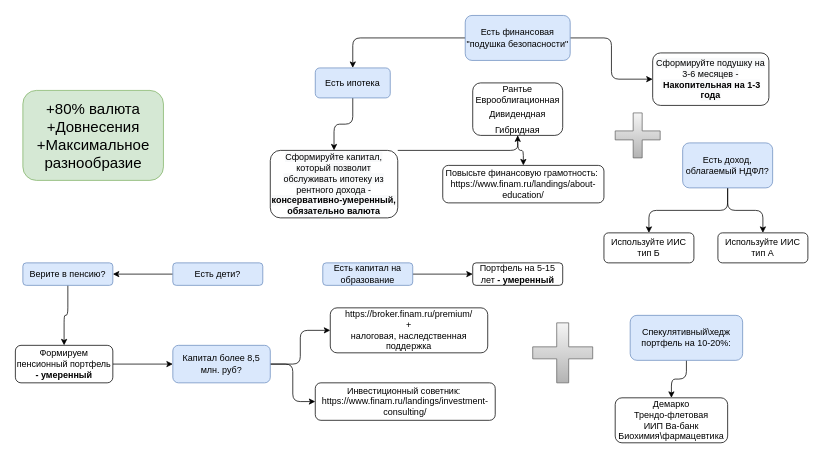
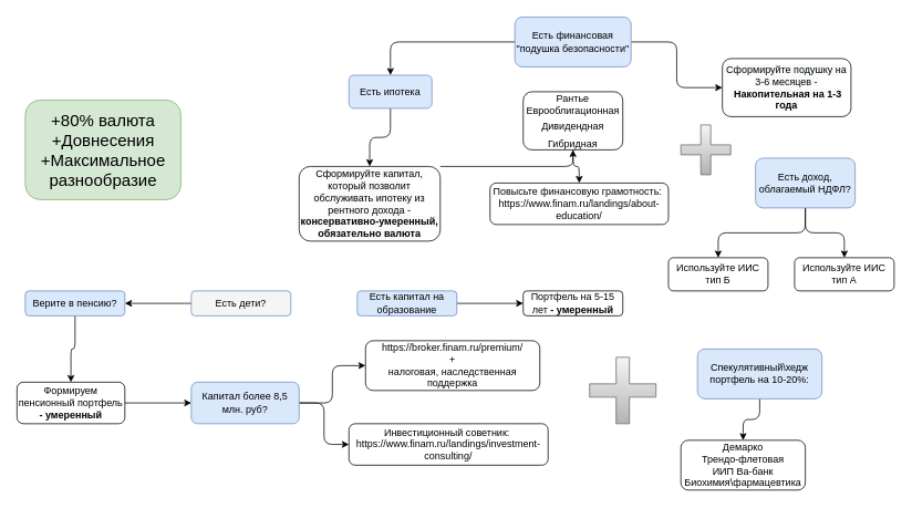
  <mxCell id="0" />
  <mxCell id="1" parent="0" />
  <mxCell id="2" value="" style="edgeStyle=orthogonalEdgeStyle;curved=0;rounded=1;sketch=0;orthogonalLoop=1;jettySize=auto;html=1;" parent="1" source="4" target="9" edge="1"><mxGeometry relative="1" as="geometry" /></mxCell>
  <mxCell id="3" value="" style="edgeStyle=orthogonalEdgeStyle;curved=0;rounded=1;sketch=0;orthogonalLoop=1;jettySize=auto;html=1;" parent="1" source="4" target="13" edge="1"><mxGeometry relative="1" as="geometry" /></mxCell>
  <mxCell id="4" value="&lt;font style=&quot;font-size: 12px&quot;&gt;Есть финансовая &quot;подушка безопасности&quot;&lt;/font&gt;" style="rounded=1;whiteSpace=wrap;html=1;fontSize=12;glass=0;strokeWidth=1;shadow=0;fillColor=#dae8fc;strokeColor=#6c8ebf;" parent="1" vertex="1"><mxGeometry x="620" y="20" width="140" height="60" as="geometry" /></mxCell>
  <mxCell id="5" value="" style="edgeStyle=orthogonalEdgeStyle;curved=0;rounded=1;sketch=0;orthogonalLoop=1;jettySize=auto;html=1;" parent="1" source="7" target="8" edge="1"><mxGeometry relative="1" as="geometry" /></mxCell>
  <mxCell id="6" value="" style="edgeStyle=orthogonalEdgeStyle;curved=0;rounded=1;sketch=0;orthogonalLoop=1;jettySize=auto;html=1;" parent="1" source="7" target="10" edge="1"><mxGeometry relative="1" as="geometry" /></mxCell>
  <mxCell id="7" value="&lt;font style=&quot;font-size: 12px&quot;&gt;Есть доход, облагаемый НДФЛ?&lt;/font&gt;" style="rounded=1;whiteSpace=wrap;html=1;fontSize=12;glass=0;strokeWidth=1;shadow=0;fillColor=#dae8fc;strokeColor=#6c8ebf;" parent="1" vertex="1"><mxGeometry x="910" y="190" width="120" height="60" as="geometry" /></mxCell>
  <mxCell id="8" value="&lt;font style=&quot;font-size: 12px&quot;&gt;Используйте ИИС тип А&lt;/font&gt;" style="rounded=1;whiteSpace=wrap;html=1;fontSize=12;glass=0;strokeWidth=1;shadow=0;" parent="1" vertex="1"><mxGeometry x="957" y="310" width="120" height="40" as="geometry" /></mxCell>
  <mxCell id="9" value="&lt;font style=&quot;font-size: 12px&quot;&gt;&lt;span style=&quot;color: rgb(0 , 0 , 0) ; font-family: &amp;#34;helvetica&amp;#34; ; font-style: normal ; font-weight: 400 ; letter-spacing: normal ; text-align: center ; text-indent: 0px ; text-transform: none ; word-spacing: 0px ; background-color: rgb(248 , 249 , 250) ; display: inline ; float: none&quot;&gt;Сформируйте подушку на 3-6 месяцев -&lt;span&gt;&amp;nbsp;&lt;/span&gt;&lt;/span&gt;&lt;b style=&quot;color: rgb(0 , 0 , 0) ; font-family: &amp;#34;helvetica&amp;#34; ; font-style: normal ; letter-spacing: normal ; text-align: center ; text-indent: 0px ; text-transform: none ; word-spacing: 0px ; background-color: rgb(248 , 249 , 250)&quot;&gt;Накопительная на 1-3 года&lt;/b&gt;&lt;br&gt;&lt;/font&gt;" style="whiteSpace=wrap;html=1;rounded=1;shadow=0;strokeWidth=1;glass=0;" parent="1" vertex="1"><mxGeometry x="870" y="70" width="155" height="70" as="geometry" /></mxCell>
  <mxCell id="10" value="&lt;font style=&quot;font-size: 12px&quot;&gt;Используйте ИИС тип Б&lt;/font&gt;" style="rounded=1;whiteSpace=wrap;html=1;fontSize=12;glass=0;strokeWidth=1;shadow=0;" parent="1" vertex="1"><mxGeometry x="805" y="310" width="120" height="40" as="geometry" /></mxCell>
  <mxCell id="11" value="&lt;span style=&quot;font-size: 26px&quot;&gt;&lt;br&gt;&lt;/span&gt;" style="edgeLabel;html=1;align=center;verticalAlign=middle;resizable=0;points=[];" parent="1" vertex="1" connectable="0"><mxGeometry x="520" y="40" as="geometry"><mxPoint x="38" y="166" as="offset" /></mxGeometry></mxCell>
  <mxCell id="12" value="" style="edgeStyle=orthogonalEdgeStyle;curved=0;rounded=1;sketch=0;orthogonalLoop=1;jettySize=auto;html=1;" parent="1" source="13" target="18" edge="1"><mxGeometry relative="1" as="geometry" /></mxCell>
  <mxCell id="13" value="&lt;font style=&quot;font-size: 12px&quot;&gt;Есть ипотека&lt;/font&gt;" style="rounded=1;whiteSpace=wrap;html=1;fontSize=12;glass=0;strokeWidth=1;shadow=0;fillColor=#dae8fc;strokeColor=#6c8ebf;" parent="1" vertex="1"><mxGeometry x="420" y="90" width="100" height="40" as="geometry" /></mxCell>
  <mxCell id="14" value="Повысьте финансовую грамотность:&amp;nbsp;&lt;br&gt;https://www.finam.ru/landings/about-education/" style="whiteSpace=wrap;html=1;rounded=1;shadow=0;strokeWidth=1;glass=0;" parent="1" vertex="1"><mxGeometry x="590" y="220" width="215" height="50" as="geometry" /></mxCell>
  <mxCell id="15" value="" style="edgeStyle=orthogonalEdgeStyle;curved=0;rounded=1;sketch=0;orthogonalLoop=1;jettySize=auto;html=1;" parent="1" source="16" target="14" edge="1"><mxGeometry relative="1" as="geometry" /></mxCell>
  <mxCell id="16" value="&lt;font&gt;Рантье&lt;br&gt;Еврооблигационная&lt;br&gt;&lt;/font&gt;&lt;h2 class=&quot;b-main-title float_left&quot; style=&quot;outline: none ; margin: 0px ; padding: 0px 0px 4px ; font-weight: normal ; font-stretch: normal ; line-height: 1.2 ; font-family: &amp;#34;arial&amp;#34; , sans-serif ; background-color: rgb(255 , 255 , 255)&quot;&gt;&lt;span style=&quot;font-size: 12px&quot;&gt;Дивидендная&lt;/span&gt;&lt;/h2&gt;&lt;div&gt;Гибридная&lt;/div&gt;" style="whiteSpace=wrap;html=1;rounded=1;shadow=0;strokeWidth=1;glass=0;" parent="1" vertex="1"><mxGeometry x="630" y="110" width="120" height="70" as="geometry" /></mxCell>
  <mxCell id="17" value="" style="edgeStyle=orthogonalEdgeStyle;curved=0;rounded=1;sketch=0;orthogonalLoop=1;jettySize=auto;html=1;" parent="1" source="18" target="16" edge="1"><mxGeometry relative="1" as="geometry"><Array as="points"><mxPoint x="690" y="200" /></Array></mxGeometry></mxCell>
  <mxCell id="18" value="&lt;span style=&quot;color: rgb(0 , 0 , 0) ; font-family: &amp;#34;helvetica&amp;#34; ; font-size: 12px ; font-style: normal ; font-weight: 400 ; letter-spacing: normal ; text-align: center ; text-indent: 0px ; text-transform: none ; word-spacing: 0px ; background-color: rgb(248 , 249 , 250) ; display: inline ; float: none&quot;&gt;Сформируйте капитал, который позволит обслуживать ипотеку из рентного дохода - &lt;/span&gt;&lt;span style=&quot;color: rgb(0 , 0 , 0) ; font-family: &amp;#34;helvetica&amp;#34; ; font-size: 12px ; font-style: normal ; letter-spacing: normal ; text-align: center ; text-indent: 0px ; text-transform: none ; word-spacing: 0px ; background-color: rgb(248 , 249 , 250) ; display: inline ; float: none&quot;&gt;&lt;b&gt;консервативно-умеренный, обязательно валюта&lt;/b&gt;&lt;/span&gt;" style="whiteSpace=wrap;html=1;rounded=1;shadow=0;strokeWidth=1;glass=0;" parent="1" vertex="1"><mxGeometry x="360" y="200" width="170" height="90" as="geometry" /></mxCell>
  <mxCell id="19" value="" style="edgeStyle=orthogonalEdgeStyle;curved=0;rounded=1;sketch=0;orthogonalLoop=1;jettySize=auto;html=1;" parent="1" source="20" target="24" edge="1"><mxGeometry relative="1" as="geometry" /></mxCell>
- <mxCell id="20" value="Есть дети?" style="rounded=1;whiteSpace=wrap;html=1;fontSize=12;glass=0;strokeWidth=1;shadow=0;fillColor=#dae8fc;strokeColor=#6c8ebf;" parent="1" vertex="1"><mxGeometry x="230" y="350" width="120" height="30" as="geometry" /></mxCell>
+ <mxCell id="20" value="Есть дети?" style="rounded=1;whiteSpace=wrap;html=1;fontSize=12;glass=0;strokeWidth=1;shadow=0;fillColor=#f5f5f5;strokeColor=#6c8ebf;" parent="1" vertex="1"><mxGeometry x="230" y="350" width="120" height="30" as="geometry" /></mxCell>
  <mxCell id="21" value="" style="edgeStyle=orthogonalEdgeStyle;curved=0;rounded=1;sketch=0;orthogonalLoop=1;jettySize=auto;html=1;" parent="1" source="22" target="25" edge="1"><mxGeometry relative="1" as="geometry" /></mxCell>
  <mxCell id="22" value="Есть капитал на образование" style="rounded=1;whiteSpace=wrap;html=1;fontSize=12;glass=0;strokeWidth=1;shadow=0;fillColor=#dae8fc;strokeColor=#6c8ebf;" parent="1" vertex="1"><mxGeometry x="430" y="350" width="120" height="30" as="geometry" /></mxCell>
  <mxCell id="23" value="" style="edgeStyle=orthogonalEdgeStyle;curved=0;rounded=1;sketch=0;orthogonalLoop=1;jettySize=auto;html=1;" parent="1" source="24" target="27" edge="1"><mxGeometry relative="1" as="geometry" /></mxCell>
  <mxCell id="24" value="Верите в пенсию?" style="rounded=1;whiteSpace=wrap;html=1;fontSize=12;glass=0;strokeWidth=1;shadow=0;fillColor=#dae8fc;strokeColor=#6c8ebf;" parent="1" vertex="1"><mxGeometry x="30" y="350" width="120" height="30" as="geometry" /></mxCell>
  <mxCell id="25" value="Портфель на 5-15 лет &lt;b&gt;- умеренный&lt;/b&gt;" style="rounded=1;whiteSpace=wrap;html=1;fontSize=12;glass=0;strokeWidth=1;shadow=0;" parent="1" vertex="1"><mxGeometry x="630" y="350" width="120" height="30" as="geometry" /></mxCell>
  <mxCell id="26" value="" style="edgeStyle=orthogonalEdgeStyle;curved=0;rounded=1;sketch=0;orthogonalLoop=1;jettySize=auto;html=1;" parent="1" source="27" target="30" edge="1"><mxGeometry relative="1" as="geometry" /></mxCell>
  <mxCell id="27" value="Формируем пенсионный портфель &lt;b&gt;- умеренный&lt;/b&gt;" style="rounded=1;whiteSpace=wrap;html=1;fontSize=12;glass=0;strokeWidth=1;shadow=0;" parent="1" vertex="1"><mxGeometry x="20" y="460" width="130" height="50" as="geometry" /></mxCell>
  <mxCell id="28" value="" style="edgeStyle=orthogonalEdgeStyle;curved=0;rounded=1;sketch=0;orthogonalLoop=1;jettySize=auto;html=1;" parent="1" source="30" target="31" edge="1"><mxGeometry relative="1" as="geometry" /></mxCell>
  <mxCell id="29" value="" style="edgeStyle=orthogonalEdgeStyle;curved=0;rounded=1;sketch=0;orthogonalLoop=1;jettySize=auto;html=1;" parent="1" source="30" target="32" edge="1"><mxGeometry relative="1" as="geometry" /></mxCell>
  <mxCell id="30" value="Капитал более 8,5 млн. руб?" style="rounded=1;whiteSpace=wrap;html=1;fontSize=12;glass=0;strokeWidth=1;shadow=0;fillColor=#dae8fc;strokeColor=#6c8ebf;" parent="1" vertex="1"><mxGeometry x="230" y="460" width="130" height="50" as="geometry" /></mxCell>
  <mxCell id="31" value="https://broker.finam.ru/premium/&lt;br&gt;+&lt;br&gt;налоговая, наследственная поддержка" style="rounded=1;whiteSpace=wrap;html=1;fontSize=12;glass=0;strokeWidth=1;shadow=0;" parent="1" vertex="1"><mxGeometry x="440" y="410" width="210" height="60" as="geometry" /></mxCell>
  <mxCell id="32" value="Инвестиционный советник:&amp;nbsp;&lt;br&gt;https://www.finam.ru/landings/investment-consulting/" style="rounded=1;whiteSpace=wrap;html=1;fontSize=12;glass=0;strokeWidth=1;shadow=0;" parent="1" vertex="1"><mxGeometry x="420" y="510" width="240" height="50" as="geometry" /></mxCell>
  <mxCell id="33" value="" style="edgeStyle=orthogonalEdgeStyle;curved=0;rounded=1;sketch=0;orthogonalLoop=1;jettySize=auto;html=1;" parent="1" source="34" target="35" edge="1"><mxGeometry relative="1" as="geometry" /></mxCell>
  <mxCell id="34" value="Спекулятивный\хедж портфель на 10-20%:" style="rounded=1;whiteSpace=wrap;html=1;fontSize=12;glass=0;strokeWidth=1;shadow=0;fillColor=#dae8fc;strokeColor=#6c8ebf;" parent="1" vertex="1"><mxGeometry x="840" y="420" width="150" height="60" as="geometry" /></mxCell>
  <mxCell id="35" value="Демарко&lt;br&gt;Трендо-флетовая&lt;br&gt;ИИП Ва-банк&lt;br&gt;Биохимия\фармацевтика" style="rounded=1;whiteSpace=wrap;html=1;fontSize=12;glass=0;strokeWidth=1;shadow=0;" parent="1" vertex="1"><mxGeometry x="820" y="530" width="150" height="60" as="geometry" /></mxCell>
  <mxCell id="36" value="&lt;font style=&quot;font-size: 20px&quot;&gt;+80% валюта&lt;br&gt;+Довнесения&lt;br&gt;+Максимальное разнообразие&lt;/font&gt;" style="rounded=1;whiteSpace=wrap;html=1;fontSize=12;glass=0;strokeWidth=1;shadow=0;fillColor=#d5e8d4;strokeColor=#82b366;" parent="1" vertex="1"><mxGeometry x="30" y="120" width="187.5" height="120" as="geometry" /></mxCell>
  <mxCell id="37" value="" style="shape=cross;whiteSpace=wrap;html=1;rounded=1;shadow=0;glass=0;strokeWidth=1;gradientColor=#b3b3b3;fillColor=#f5f5f5;strokeColor=#666666;" parent="1" vertex="1"><mxGeometry x="710" y="430" width="80" height="80" as="geometry" /></mxCell>
  <mxCell id="38" value="" style="shape=cross;whiteSpace=wrap;html=1;rounded=1;shadow=0;glass=0;strokeWidth=1;gradientColor=#b3b3b3;fillColor=#f5f5f5;strokeColor=#666666;" parent="1" vertex="1"><mxGeometry x="820" y="150" width="60" height="60" as="geometry" /></mxCell>
